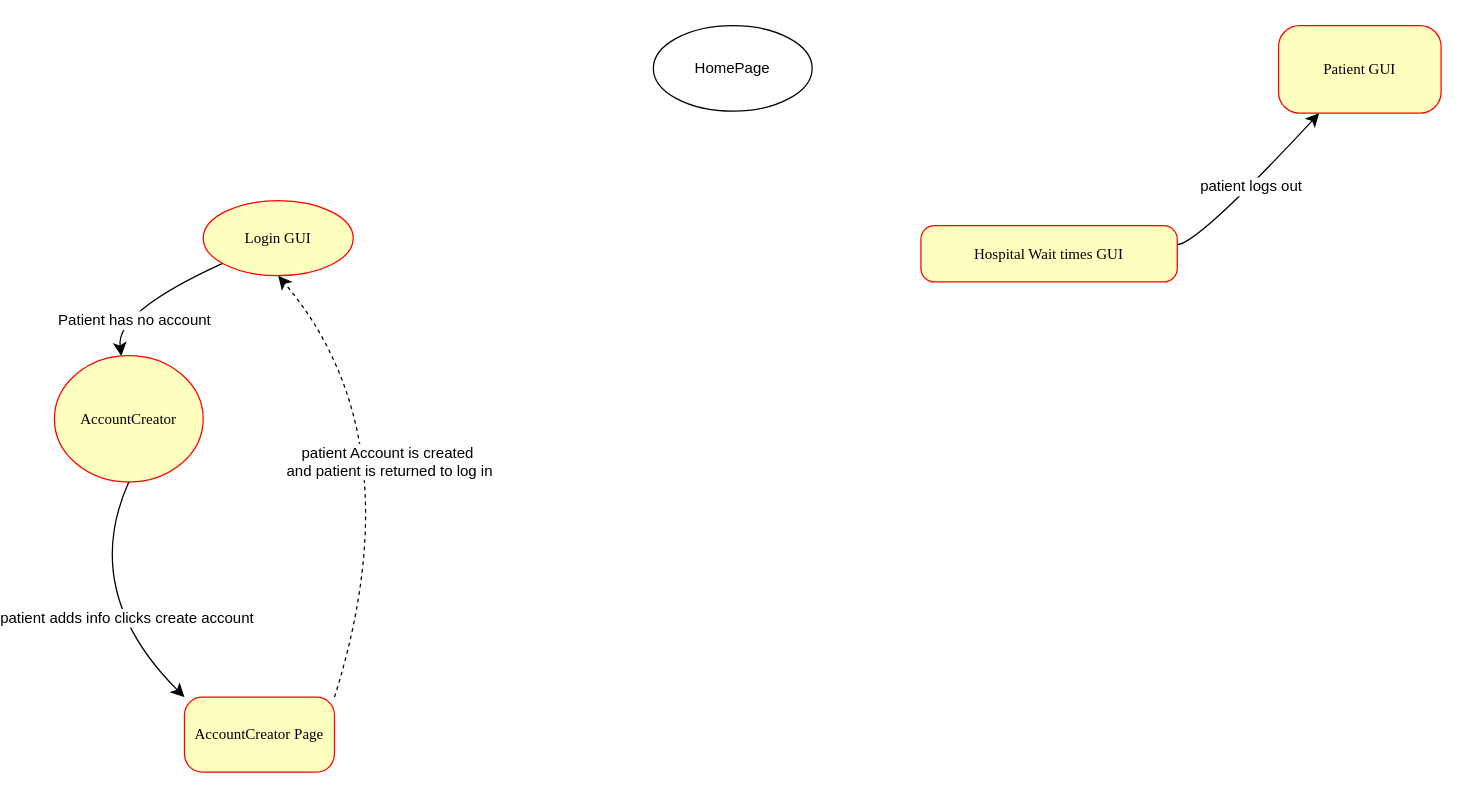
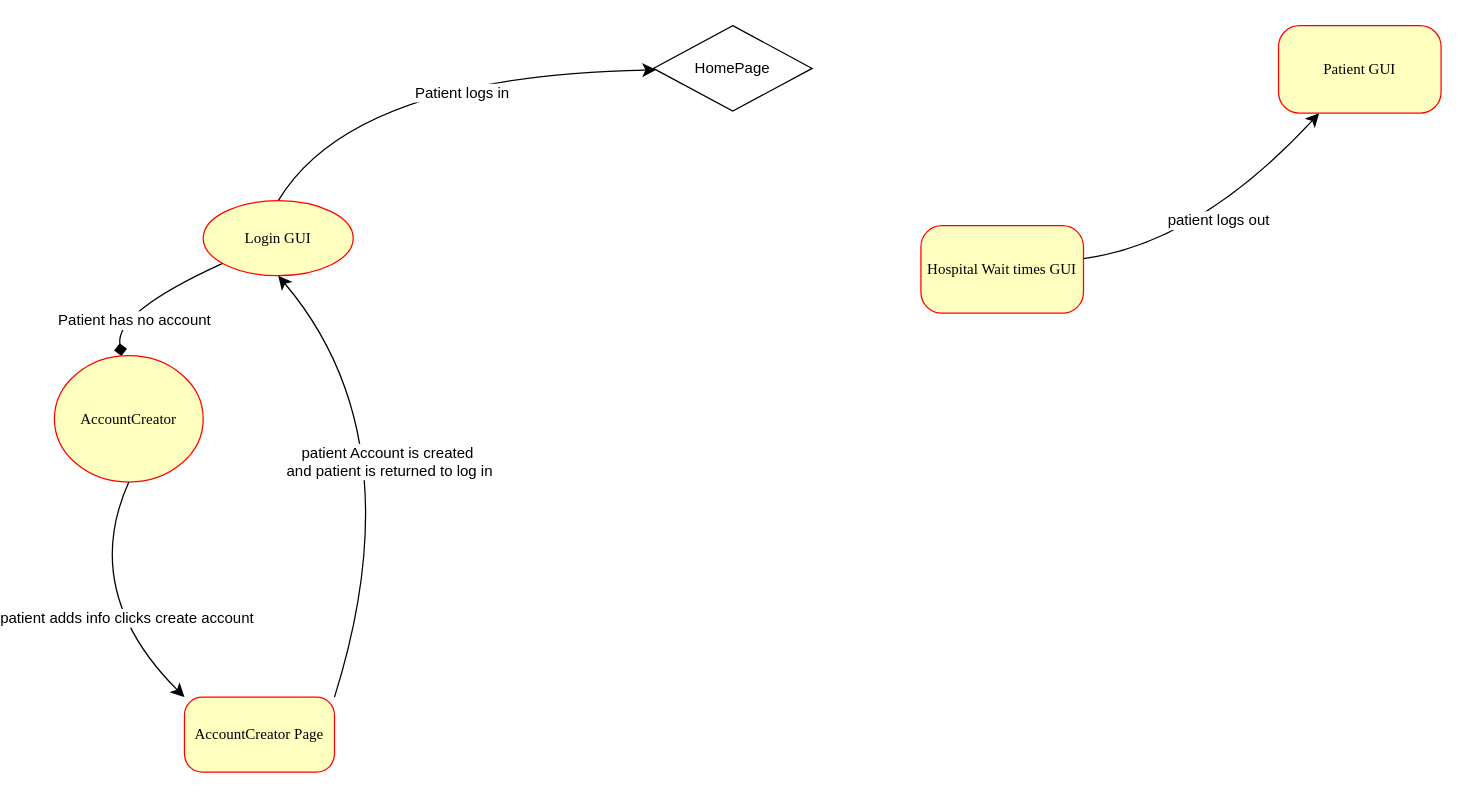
  <mxCell id="0" />
  <mxCell id="1" parent="0" />
- <mxCell id="4" value="" style="edgeStyle=none;curved=1;rounded=0;orthogonalLoop=1;jettySize=auto;html=1;fontSize=12;startSize=8;endSize=8;" edge="1" parent="1" source="6" target="11"><mxGeometry relative="1" as="geometry"><Array as="points"><mxPoint x="69" y="249" /></Array></mxGeometry></mxCell>
+ <mxCell id="2" value="" style="edgeStyle=none;curved=1;rounded=0;orthogonalLoop=1;jettySize=auto;html=1;fontSize=12;startSize=8;endSize=8;exitX=0.5;exitY=0;exitDx=0;exitDy=0;" edge="1" parent="1" source="6" target="8"><mxGeometry relative="1" as="geometry"><Array as="points"><mxPoint x="259" y="60" /></Array></mxGeometry></mxCell>
+ <mxCell id="3" value="Patient logs in" style="edgeLabel;html=1;align=center;verticalAlign=middle;resizable=0;points=[];fontSize=12;" vertex="1" connectable="0" parent="2"><mxGeometry x="0.131" y="-15" relative="1" as="geometry"><mxPoint as="offset" /></mxGeometry></mxCell>
+ <mxCell id="4" value="" style="edgeStyle=none;curved=1;rounded=0;orthogonalLoop=1;jettySize=auto;html=1;fontSize=12;startSize=8;endSize=8;endArrow=diamond;" edge="1" parent="1" source="6" target="11"><mxGeometry relative="1" as="geometry"><Array as="points"><mxPoint x="69" y="249" /></Array></mxGeometry></mxCell>
  <mxCell id="5" value="Patient has no account" style="edgeLabel;html=1;align=center;verticalAlign=middle;resizable=0;points=[];fontSize=12;" vertex="1" connectable="0" parent="4"><mxGeometry x="0.285" y="12" relative="1" as="geometry"><mxPoint as="offset" /></mxGeometry></mxCell>
  <mxCell id="6" value="Login GUI" style="rounded=0;whiteSpace=wrap;html=1;arcSize=24;fillColor=#ffffc0;strokeColor=#ff0000;shadow=0;comic=0;labelBackgroundColor=none;fontFamily=Verdana;fontSize=12;fontColor=#000000;align=center;shape=ellipse;aspect=fixed;perimeter=ellipsePerimeter;" vertex="1" parent="1"><mxGeometry x="139" y="160" width="120" height="60" as="geometry" /></mxCell>
  <mxCell id="7" value="AccountCreator Page" style="rounded=1;whiteSpace=wrap;html=1;arcSize=24;fillColor=#ffffc0;strokeColor=#ff0000;shadow=0;comic=0;labelBackgroundColor=none;fontFamily=Verdana;fontSize=12;fontColor=#000000;align=center;" vertex="1" parent="1"><mxGeometry x="124" y="557" width="120" height="60" as="geometry" /></mxCell>
- <mxCell id="8" value="HomePage" style="ellipse;whiteSpace=wrap;html=1;aspect=fixed;" vertex="1" parent="1"><mxGeometry x="499" y="20" width="127" height="68.38" as="geometry" /></mxCell>
- <mxCell id="9" value="" style="edgeStyle=none;orthogonalLoop=1;jettySize=auto;html=1;rounded=0;fontSize=12;startSize=8;endSize=8;curved=1;exitX=1;exitY=0;exitDx=0;exitDy=0;entryX=0.5;entryY=1;entryDx=0;entryDy=0;dashed=1;" edge="1" parent="1" source="7" target="6"><mxGeometry width="140" relative="1" as="geometry"><mxPoint x="359" y="390" as="sourcePoint" /><mxPoint x="499" y="390" as="targetPoint" /><Array as="points"><mxPoint x="309" y="350" /></Array></mxGeometry></mxCell>
+ <mxCell id="8" value="HomePage" style="rhombus;whiteSpace=wrap;html=1;aspect=fixed;" vertex="1" parent="1"><mxGeometry x="499" y="20" width="127" height="68.38" as="geometry" /></mxCell>
+ <mxCell id="9" value="" style="edgeStyle=none;orthogonalLoop=1;jettySize=auto;html=1;rounded=0;fontSize=12;startSize=8;endSize=8;curved=1;exitX=1;exitY=0;exitDx=0;exitDy=0;entryX=0.5;entryY=1;entryDx=0;entryDy=0;" edge="1" parent="1" source="7" target="6"><mxGeometry width="140" relative="1" as="geometry"><mxPoint x="359" y="390" as="sourcePoint" /><mxPoint x="499" y="390" as="targetPoint" /><Array as="points"><mxPoint x="309" y="350" /></Array></mxGeometry></mxCell>
  <mxCell id="10" value="patient Account is created&amp;nbsp;&lt;div&gt;and patient is returned to log in&lt;/div&gt;" style="edgeLabel;html=1;align=center;verticalAlign=middle;resizable=0;points=[];fontSize=12;" vertex="1" connectable="0" parent="9"><mxGeometry x="0.121" y="28" relative="1" as="geometry"><mxPoint as="offset" /></mxGeometry></mxCell>
  <mxCell id="11" value="AccountCreator" style="rounded=1;whiteSpace=wrap;html=1;arcSize=24;fillColor=#ffffc0;strokeColor=#ff0000;shadow=0;comic=0;labelBackgroundColor=none;fontFamily=Verdana;fontSize=12;fontColor=#000000;align=center;shape=ellipse;perimeter=ellipsePerimeter;" vertex="1" parent="1"><mxGeometry x="20" y="284" width="119" height="101" as="geometry" /></mxCell>
  <mxCell id="12" value="" style="edgeStyle=none;curved=1;rounded=0;orthogonalLoop=1;jettySize=auto;html=1;fontSize=12;startSize=8;endSize=8;exitX=0.5;exitY=1;exitDx=0;exitDy=0;entryX=0;entryY=0;entryDx=0;entryDy=0;" edge="1" parent="1" source="11" target="7"><mxGeometry relative="1" as="geometry"><mxPoint x="110" y="441" as="sourcePoint" /><mxPoint x="47" y="549" as="targetPoint" /><Array as="points"><mxPoint x="40" y="473" /></Array></mxGeometry></mxCell>
  <mxCell id="13" value="patient adds info clicks create account" style="edgeLabel;html=1;align=center;verticalAlign=middle;resizable=0;points=[];fontSize=12;" vertex="1" connectable="0" parent="12"><mxGeometry x="0.285" y="12" relative="1" as="geometry"><mxPoint as="offset" /></mxGeometry></mxCell>
  <mxCell id="14" value="patient logs out" style="edgeStyle=none;curved=1;rounded=0;orthogonalLoop=1;jettySize=auto;html=1;fontSize=12;startSize=8;endSize=8;" edge="1" parent="1" source="15" target="16"><mxGeometry relative="1" as="geometry"><Array as="points"><mxPoint x="935" y="194" /></Array></mxGeometry></mxCell>
- <mxCell id="15" value="Hospital Wait times GUI" style="rounded=1;whiteSpace=wrap;html=1;arcSize=24;fillColor=#ffffc0;strokeColor=#ff0000;shadow=0;comic=0;labelBackgroundColor=none;fontFamily=Verdana;fontSize=12;fontColor=#000000;align=center;" vertex="1" parent="1"><mxGeometry x="713" y="180" width="205" height="45" as="geometry" /></mxCell>
+ <mxCell id="15" value="Hospital Wait times GUI" style="rounded=1;whiteSpace=wrap;html=1;arcSize=24;fillColor=#ffffc0;strokeColor=#ff0000;shadow=0;comic=0;labelBackgroundColor=none;fontFamily=Verdana;fontSize=12;fontColor=#000000;align=center;" vertex="1" parent="1"><mxGeometry x="713" y="180" width="130" height="70" as="geometry" /></mxCell>
  <mxCell id="16" value="Patient GUI" style="rounded=1;whiteSpace=wrap;html=1;arcSize=24;fillColor=#ffffc0;strokeColor=#ff0000;shadow=0;comic=0;labelBackgroundColor=none;fontFamily=Verdana;fontSize=12;fontColor=#000000;align=center;" vertex="1" parent="1"><mxGeometry x="999" y="20" width="130" height="70" as="geometry" /></mxCell>
